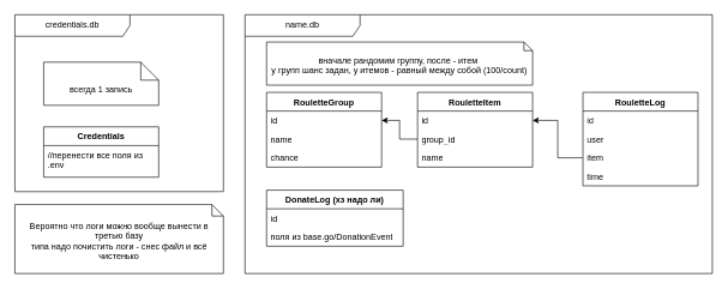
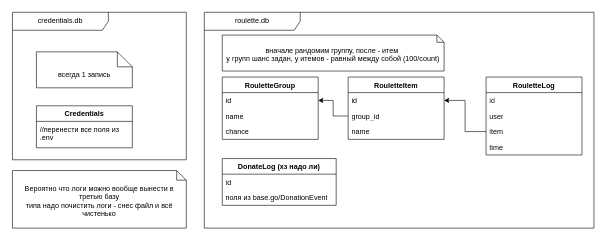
  <mxCell id="0" />
  <mxCell id="1" parent="0" />
  <mxCell id="2" value="Credentials" style="swimlane;fontStyle=1;align=center;verticalAlign=top;childLayout=stackLayout;horizontal=1;startSize=26;horizontalStack=0;resizeParent=1;resizeParentMax=0;resizeLast=0;collapsible=1;marginBottom=0;whiteSpace=wrap;html=1;" parent="1" vertex="1"><mxGeometry x="60" y="176" width="160" height="70" as="geometry" /></mxCell>
  <mxCell id="3" value="//перенести все поля из .env&lt;div&gt;&lt;br&gt;&lt;/div&gt;" style="text;strokeColor=none;fillColor=none;align=left;verticalAlign=top;spacingLeft=4;spacingRight=4;overflow=hidden;rotatable=0;points=[[0,0.5],[1,0.5]];portConstraint=eastwest;whiteSpace=wrap;html=1;" parent="2" vertex="1"><mxGeometry y="26" width="160" height="44" as="geometry" /></mxCell>
  <mxCell id="4" value="RouletteGroup" style="swimlane;fontStyle=1;align=center;verticalAlign=top;childLayout=stackLayout;horizontal=1;startSize=26;horizontalStack=0;resizeParent=1;resizeParentMax=0;resizeLast=0;collapsible=1;marginBottom=0;whiteSpace=wrap;html=1;" parent="1" vertex="1"><mxGeometry x="370" y="128" width="160" height="104" as="geometry" /></mxCell>
  <mxCell id="5" value="id" style="text;strokeColor=none;fillColor=none;align=left;verticalAlign=top;spacingLeft=4;spacingRight=4;overflow=hidden;rotatable=0;points=[[0,0.5],[1,0.5]];portConstraint=eastwest;whiteSpace=wrap;html=1;" parent="4" vertex="1"><mxGeometry y="26" width="160" height="26" as="geometry" /></mxCell>
  <mxCell id="6" value="name" style="text;strokeColor=none;fillColor=none;align=left;verticalAlign=top;spacingLeft=4;spacingRight=4;overflow=hidden;rotatable=0;points=[[0,0.5],[1,0.5]];portConstraint=eastwest;whiteSpace=wrap;html=1;" parent="4" vertex="1"><mxGeometry y="52" width="160" height="26" as="geometry" /></mxCell>
  <mxCell id="7" value="chance" style="text;strokeColor=none;fillColor=none;align=left;verticalAlign=top;spacingLeft=4;spacingRight=4;overflow=hidden;rotatable=0;points=[[0,0.5],[1,0.5]];portConstraint=eastwest;whiteSpace=wrap;html=1;" parent="4" vertex="1"><mxGeometry y="78" width="160" height="26" as="geometry" /></mxCell>
  <mxCell id="8" style="edgeStyle=orthogonalEdgeStyle;rounded=0;orthogonalLoop=1;jettySize=auto;html=1;" parent="1" source="11" target="5" edge="1"><mxGeometry relative="1" as="geometry" /></mxCell>
  <mxCell id="9" value="RouletteItem" style="swimlane;fontStyle=1;align=center;verticalAlign=top;childLayout=stackLayout;horizontal=1;startSize=26;horizontalStack=0;resizeParent=1;resizeParentMax=0;resizeLast=0;collapsible=1;marginBottom=0;whiteSpace=wrap;html=1;" parent="1" vertex="1"><mxGeometry x="580" y="128" width="160" height="104" as="geometry" /></mxCell>
  <mxCell id="10" value="id" style="text;strokeColor=none;fillColor=none;align=left;verticalAlign=top;spacingLeft=4;spacingRight=4;overflow=hidden;rotatable=0;points=[[0,0.5],[1,0.5]];portConstraint=eastwest;whiteSpace=wrap;html=1;" parent="9" vertex="1"><mxGeometry y="26" width="160" height="26" as="geometry" /></mxCell>
  <mxCell id="11" value="group_id" style="text;strokeColor=none;fillColor=none;align=left;verticalAlign=top;spacingLeft=4;spacingRight=4;overflow=hidden;rotatable=0;points=[[0,0.5],[1,0.5]];portConstraint=eastwest;whiteSpace=wrap;html=1;" parent="9" vertex="1"><mxGeometry y="52" width="160" height="26" as="geometry" /></mxCell>
  <mxCell id="12" value="name" style="text;strokeColor=none;fillColor=none;align=left;verticalAlign=top;spacingLeft=4;spacingRight=4;overflow=hidden;rotatable=0;points=[[0,0.5],[1,0.5]];portConstraint=eastwest;whiteSpace=wrap;html=1;" parent="9" vertex="1"><mxGeometry y="78" width="160" height="26" as="geometry" /></mxCell>
  <mxCell id="13" value="RouletteLog" style="swimlane;fontStyle=1;align=center;verticalAlign=top;childLayout=stackLayout;horizontal=1;startSize=26;horizontalStack=0;resizeParent=1;resizeParentMax=0;resizeLast=0;collapsible=1;marginBottom=0;whiteSpace=wrap;html=1;" parent="1" vertex="1"><mxGeometry x="810" y="128" width="160" height="130" as="geometry" /></mxCell>
  <mxCell id="14" value="id" style="text;strokeColor=none;fillColor=none;align=left;verticalAlign=top;spacingLeft=4;spacingRight=4;overflow=hidden;rotatable=0;points=[[0,0.5],[1,0.5]];portConstraint=eastwest;whiteSpace=wrap;html=1;" parent="13" vertex="1"><mxGeometry y="26" width="160" height="26" as="geometry" /></mxCell>
  <mxCell id="15" value="user" style="text;strokeColor=none;fillColor=none;align=left;verticalAlign=top;spacingLeft=4;spacingRight=4;overflow=hidden;rotatable=0;points=[[0,0.5],[1,0.5]];portConstraint=eastwest;whiteSpace=wrap;html=1;" parent="13" vertex="1"><mxGeometry y="52" width="160" height="26" as="geometry" /></mxCell>
  <mxCell id="16" value="item" style="text;strokeColor=none;fillColor=none;align=left;verticalAlign=top;spacingLeft=4;spacingRight=4;overflow=hidden;rotatable=0;points=[[0,0.5],[1,0.5]];portConstraint=eastwest;whiteSpace=wrap;html=1;" parent="13" vertex="1"><mxGeometry y="78" width="160" height="26" as="geometry" /></mxCell>
  <mxCell id="17" value="time" style="text;strokeColor=none;fillColor=none;align=left;verticalAlign=top;spacingLeft=4;spacingRight=4;overflow=hidden;rotatable=0;points=[[0,0.5],[1,0.5]];portConstraint=eastwest;whiteSpace=wrap;html=1;" parent="13" vertex="1"><mxGeometry y="104" width="160" height="26" as="geometry" /></mxCell>
  <mxCell id="18" style="edgeStyle=orthogonalEdgeStyle;rounded=0;orthogonalLoop=1;jettySize=auto;html=1;" parent="1" source="16" target="10" edge="1"><mxGeometry relative="1" as="geometry" /></mxCell>
  <mxCell id="19" value="DonateLog (хз надо ли)" style="swimlane;fontStyle=1;align=center;verticalAlign=top;childLayout=stackLayout;horizontal=1;startSize=26;horizontalStack=0;resizeParent=1;resizeParentMax=0;resizeLast=0;collapsible=1;marginBottom=0;whiteSpace=wrap;html=1;" parent="1" vertex="1"><mxGeometry x="370" y="264" width="190" height="78" as="geometry" /></mxCell>
  <mxCell id="20" value="id" style="text;strokeColor=none;fillColor=none;align=left;verticalAlign=top;spacingLeft=4;spacingRight=4;overflow=hidden;rotatable=0;points=[[0,0.5],[1,0.5]];portConstraint=eastwest;whiteSpace=wrap;html=1;" parent="19" vertex="1"><mxGeometry y="26" width="190" height="26" as="geometry" /></mxCell>
  <mxCell id="21" value="поля из base.go/DonationEvent" style="text;strokeColor=none;fillColor=none;align=left;verticalAlign=top;spacingLeft=4;spacingRight=4;overflow=hidden;rotatable=0;points=[[0,0.5],[1,0.5]];portConstraint=eastwest;whiteSpace=wrap;html=1;" parent="19" vertex="1"><mxGeometry y="52" width="190" height="26" as="geometry" /></mxCell>
  <mxCell id="22" value="вначале рандомим группу, после - итем&amp;nbsp;&lt;div&gt;у групп шанс задан, у итемов - равный между собой (100/count)&lt;/div&gt;" style="shape=note2;boundedLbl=1;whiteSpace=wrap;html=1;size=12;verticalAlign=top;align=center;" parent="1" vertex="1"><mxGeometry x="370" y="58" width="370" height="60" as="geometry" /></mxCell>
  <mxCell id="23" value="всегда 1 запись" style="shape=note2;boundedLbl=1;whiteSpace=wrap;html=1;size=25;verticalAlign=top;align=center;" parent="1" vertex="1"><mxGeometry x="60" y="86" width="160" height="60" as="geometry" /></mxCell>
  <mxCell id="24" value="credentials.db" style="shape=umlFrame;whiteSpace=wrap;html=1;pointerEvents=0;recursiveResize=0;container=1;collapsible=0;width=160;" parent="1" vertex="1"><mxGeometry x="20" y="20" width="290" height="246" as="geometry" /></mxCell>
- <mxCell id="25" value="name.db" style="shape=umlFrame;whiteSpace=wrap;html=1;pointerEvents=0;recursiveResize=0;container=1;collapsible=0;width=160;" parent="1" vertex="1"><mxGeometry x="340" y="20" width="650" height="360" as="geometry" /></mxCell>
+ <mxCell id="25" value="roulette.db" style="shape=umlFrame;whiteSpace=wrap;html=1;pointerEvents=0;recursiveResize=0;container=1;collapsible=0;width=160;" parent="1" vertex="1"><mxGeometry x="340" y="20" width="650" height="360" as="geometry" /></mxCell>
  <mxCell id="26" value="Вероятно что логи можно вообще вынести в третью базу&lt;br&gt;типа надо почистить логи - снес файл и всё чистенько" style="shape=note2;boundedLbl=1;whiteSpace=wrap;html=1;size=16;verticalAlign=top;align=center;" parent="1" vertex="1"><mxGeometry x="20" y="284" width="290" height="96" as="geometry" /></mxCell>
